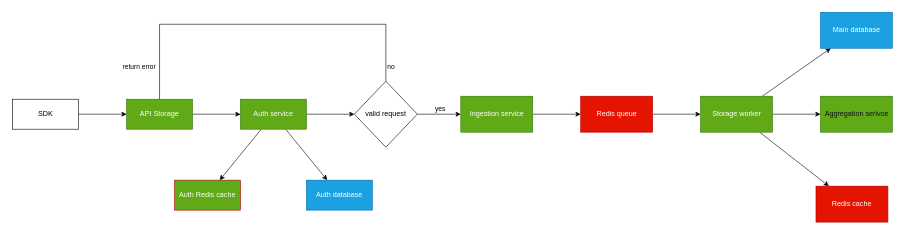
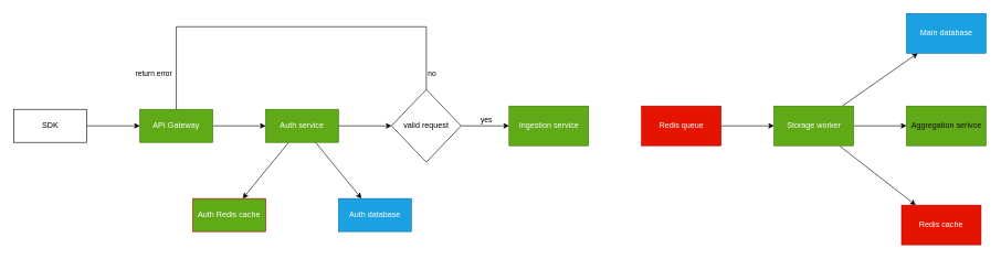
  <mxCell id="0" />
  <mxCell id="1" parent="0" />
  <mxCell id="2" value="" style="edgeStyle=orthogonalEdgeStyle;rounded=0;orthogonalLoop=1;jettySize=auto;html=1;" parent="1" source="3" target="5" edge="1"><mxGeometry relative="1" as="geometry" /></mxCell>
  <mxCell id="3" value="SDK" style="html=1;whiteSpace=wrap;" parent="1" vertex="1"><mxGeometry y="165" width="110" height="50" as="geometry" x="20" /></mxCell>
  <mxCell id="4" value="" style="edgeStyle=orthogonalEdgeStyle;rounded=0;orthogonalLoop=1;jettySize=auto;html=1;" parent="1" source="5" target="9" edge="1"><mxGeometry relative="1" as="geometry" /></mxCell>
- <mxCell id="5" value="API Storage" style="html=1;whiteSpace=wrap;fillColor=#60a917;fontColor=#ffffff;strokeColor=#2D7600;" parent="1" vertex="1"><mxGeometry x="210" y="165" width="110" height="50" as="geometry" /></mxCell>
+ <mxCell id="5" value="API Gateway" style="html=1;whiteSpace=wrap;fillColor=#60a917;fontColor=#ffffff;strokeColor=#2D7600;" parent="1" vertex="1"><mxGeometry x="210" y="165" width="110" height="50" as="geometry" /></mxCell>
  <mxCell id="6" value="" style="edgeStyle=orthogonalEdgeStyle;rounded=0;orthogonalLoop=1;jettySize=auto;html=1;" parent="1" source="9" target="15" edge="1"><mxGeometry relative="1" as="geometry" /></mxCell>
  <mxCell id="7" value="" style="edgeStyle=none;html=1;" edge="1" parent="1" source="9" target="27"><mxGeometry relative="1" as="geometry" /></mxCell>
  <mxCell id="8" value="" style="edgeStyle=none;html=1;" edge="1" parent="1" source="9" target="28"><mxGeometry relative="1" as="geometry" /></mxCell>
  <mxCell id="9" value="Auth service" style="html=1;whiteSpace=wrap;fillColor=#60a917;fontColor=#ffffff;strokeColor=#2D7600;" parent="1" vertex="1"><mxGeometry x="400" y="165" width="110" height="50" as="geometry" /></mxCell>
  <mxCell id="10" style="edgeStyle=orthogonalEdgeStyle;rounded=0;orthogonalLoop=1;jettySize=auto;html=1;endArrow=none;" parent="1" source="15" target="5" edge="1"><mxGeometry relative="1" as="geometry"><Array as="points"><mxPoint x="643" y="40" /><mxPoint x="265" y="40" /></Array></mxGeometry></mxCell>
  <mxCell id="11" value="no" style="edgeLabel;html=1;align=center;verticalAlign=middle;resizable=0;points=[];" parent="10" vertex="1" connectable="0"><mxGeometry x="-0.87" relative="1" as="geometry"><mxPoint x="8" y="14" as="offset" /></mxGeometry></mxCell>
  <mxCell id="12" value="return error" style="edgeLabel;html=1;align=center;verticalAlign=middle;resizable=0;points=[];" parent="10" vertex="1" connectable="0"><mxGeometry x="0.863" y="-1" relative="1" as="geometry"><mxPoint x="-34" y="-14" as="offset" /></mxGeometry></mxCell>
  <mxCell id="13" value="" style="edgeStyle=orthogonalEdgeStyle;rounded=0;orthogonalLoop=1;jettySize=auto;html=1;" parent="1" source="15" target="17" edge="1"><mxGeometry relative="1" as="geometry" /></mxCell>
  <mxCell id="14" value="yes" style="edgeLabel;html=1;align=center;verticalAlign=middle;resizable=0;points=[];" parent="13" vertex="1" connectable="0"><mxGeometry x="0.021" y="-1" relative="1" as="geometry"><mxPoint y="-11" as="offset" /></mxGeometry></mxCell>
  <mxCell id="15" value="valid request" style="rhombus;whiteSpace=wrap;html=1;" parent="1" vertex="1"><mxGeometry x="590" y="135" width="105" height="110" as="geometry" /></mxCell>
- <mxCell id="16" value="" style="edgeStyle=orthogonalEdgeStyle;rounded=0;orthogonalLoop=1;jettySize=auto;html=1;" parent="1" source="17" target="19" edge="1"><mxGeometry relative="1" as="geometry" /></mxCell>
  <mxCell id="17" value="Ingestion service" style="whiteSpace=wrap;html=1;fillColor=#60a917;fontColor=#ffffff;strokeColor=#2D7600;" parent="1" vertex="1"><mxGeometry x="767.5" y="160" width="120" height="60" as="geometry" /></mxCell>
  <mxCell id="18" value="" style="edgeStyle=orthogonalEdgeStyle;rounded=0;orthogonalLoop=1;jettySize=auto;html=1;" parent="1" source="19" target="23" edge="1"><mxGeometry relative="1" as="geometry" /></mxCell>
  <mxCell id="19" value="Redis queue" style="whiteSpace=wrap;html=1;fillColor=#e51400;fontColor=#ffffff;strokeColor=#B20000;" parent="1" vertex="1"><mxGeometry x="967.5" y="160" width="120" height="60" as="geometry" /></mxCell>
  <mxCell id="20" value="" style="edgeStyle=none;html=1;" edge="1" parent="1" source="23" target="24"><mxGeometry relative="1" as="geometry" /></mxCell>
  <mxCell id="21" value="" style="edgeStyle=none;html=1;" edge="1" parent="1" source="23" target="25"><mxGeometry relative="1" as="geometry" /></mxCell>
  <mxCell id="22" value="" style="edgeStyle=none;html=1;" edge="1" parent="1" source="23" target="26"><mxGeometry relative="1" as="geometry" /></mxCell>
  <mxCell id="23" value="Storage worker" style="whiteSpace=wrap;html=1;fillColor=#60a917;fontColor=#ffffff;strokeColor=#2D7600;" parent="1" vertex="1"><mxGeometry x="1167.5" y="160" width="120" height="60" as="geometry" /></mxCell>
  <mxCell id="24" value="&lt;span style=&quot;color: rgb(18, 18, 18);&quot;&gt;Aggregation serivce&lt;/span&gt;" style="whiteSpace=wrap;html=1;fillColor=#60a917;fontColor=#ffffff;strokeColor=#2D7600;" vertex="1" parent="1"><mxGeometry x="1367.5" y="160" width="120" height="60" as="geometry" /></mxCell>
  <mxCell id="25" value="Main database" style="whiteSpace=wrap;html=1;fillColor=#1ba1e2;fontColor=#ffffff;strokeColor=#006EAF;" vertex="1" parent="1"><mxGeometry x="1367.5" y="20" width="120" height="60" as="geometry" /></mxCell>
  <mxCell id="26" value="Redis cache" style="whiteSpace=wrap;html=1;fillColor=#e51400;fontColor=#ffffff;strokeColor=#B20000;" vertex="1" parent="1"><mxGeometry x="1360" y="310" width="120" height="60" as="geometry" /></mxCell>
  <mxCell id="27" value="Auth Redis cache" style="html=1;whiteSpace=wrap;fillColor=#60a917;fontColor=#ffffff;strokeColor=#B20000;" vertex="1" parent="1"><mxGeometry x="290" y="300" width="110" height="50" as="geometry" /></mxCell>
  <mxCell id="28" value="Auth database" style="html=1;whiteSpace=wrap;fillColor=#1ba1e2;fontColor=#ffffff;strokeColor=#006EAF;" vertex="1" parent="1"><mxGeometry x="510" y="300" width="110" height="50" as="geometry" /></mxCell>
